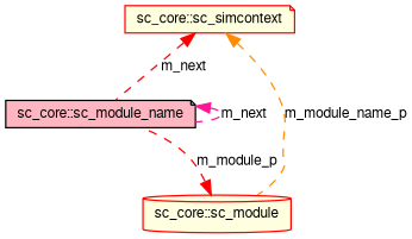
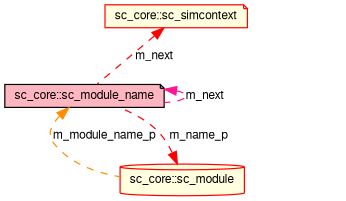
  digraph {
    node [color=red fillcolor=lightyellow fontname=FreeSans fontsize=10 shape=note style=filled]
    edge [color=red dir=back fontname=FreeSans fontsize=10 labelfontname=FreeSans labelfontsize=10 style=dashed]
    n1 [color=black fillcolor=lightpink fontcolor=black height=0.2 label="sc_core::sc_module_name" width=0.4]
    n2 [height=0.2 label="sc_core::sc_module" shape=cylinder width=0.4]
    n3 [height=0.2 label="sc_core::sc_simcontext" width=0.4]
    n1 -> n1 [color=deeppink label=m_next]
-   n3 -> n2 [color=darkorange label=m_module_name_p]
-   n2 -> n1 [label=m_module_p]
+   n1 -> n2 [color=darkorange label=m_module_name_p]
+   n2 -> n1 [label=m_name_p]
    n3 -> n1 [label=m_next]
  }
